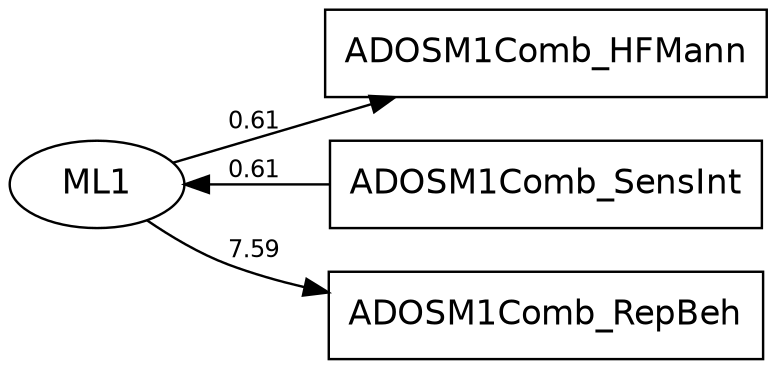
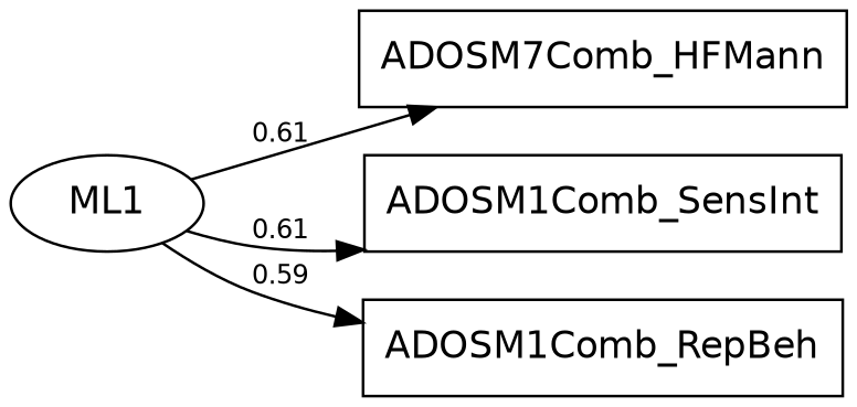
  digraph {
    rankdir=RL
    node [fontname=Helvetica fontsize=14 shape=box]
    edge [fontname=Helvetica fontsize=10]
-   n1 [label=ADOSM1Comb_HFMann width=2]
+   n1 [label=ADOSM7Comb_HFMann width=2]
    n2 [label=ADOSM1Comb_SensInt width=2]
    n3 [label=ADOSM1Comb_RepBeh width=2]
    ML1 [shape=ellipse width=1]
    subgraph sub_1 {
      rank=same
      n1
      n2
      n3
    }
    subgraph sub_2 {
      rank=same
      ML1
    }
    ML1 -> n1 [label=0.61]
-   n2 -> ML1 [label=0.61]
-   ML1 -> n3 [label=7.59]
+   ML1 -> n2 [label=0.61]
+   ML1 -> n3 [label=0.59]
  }
